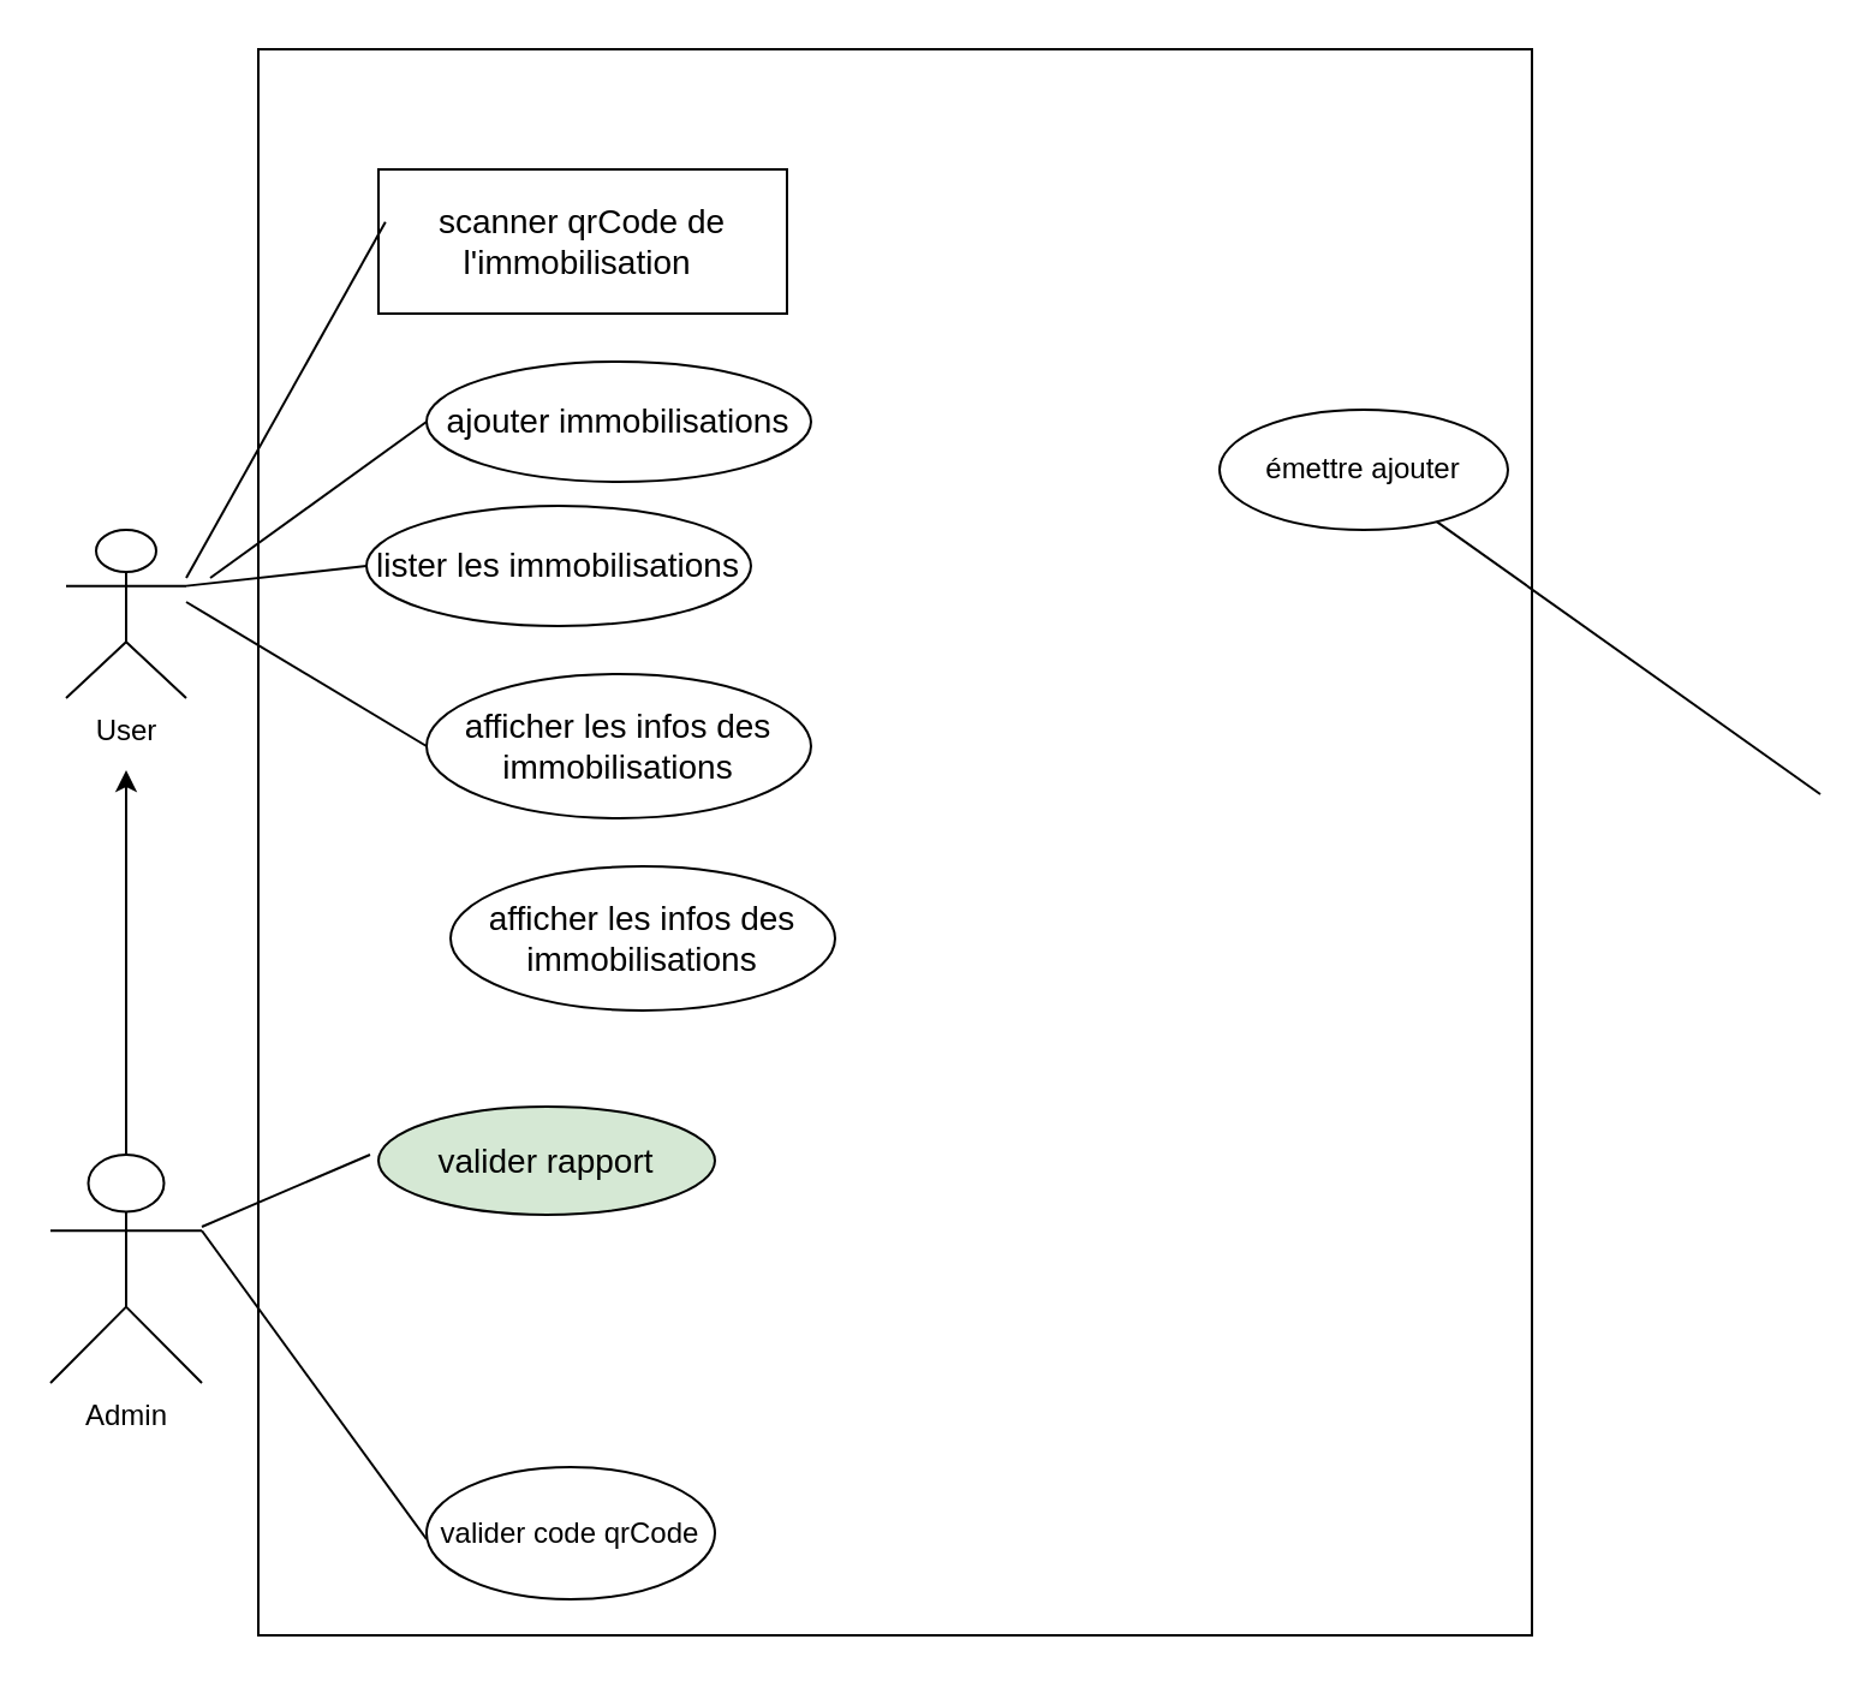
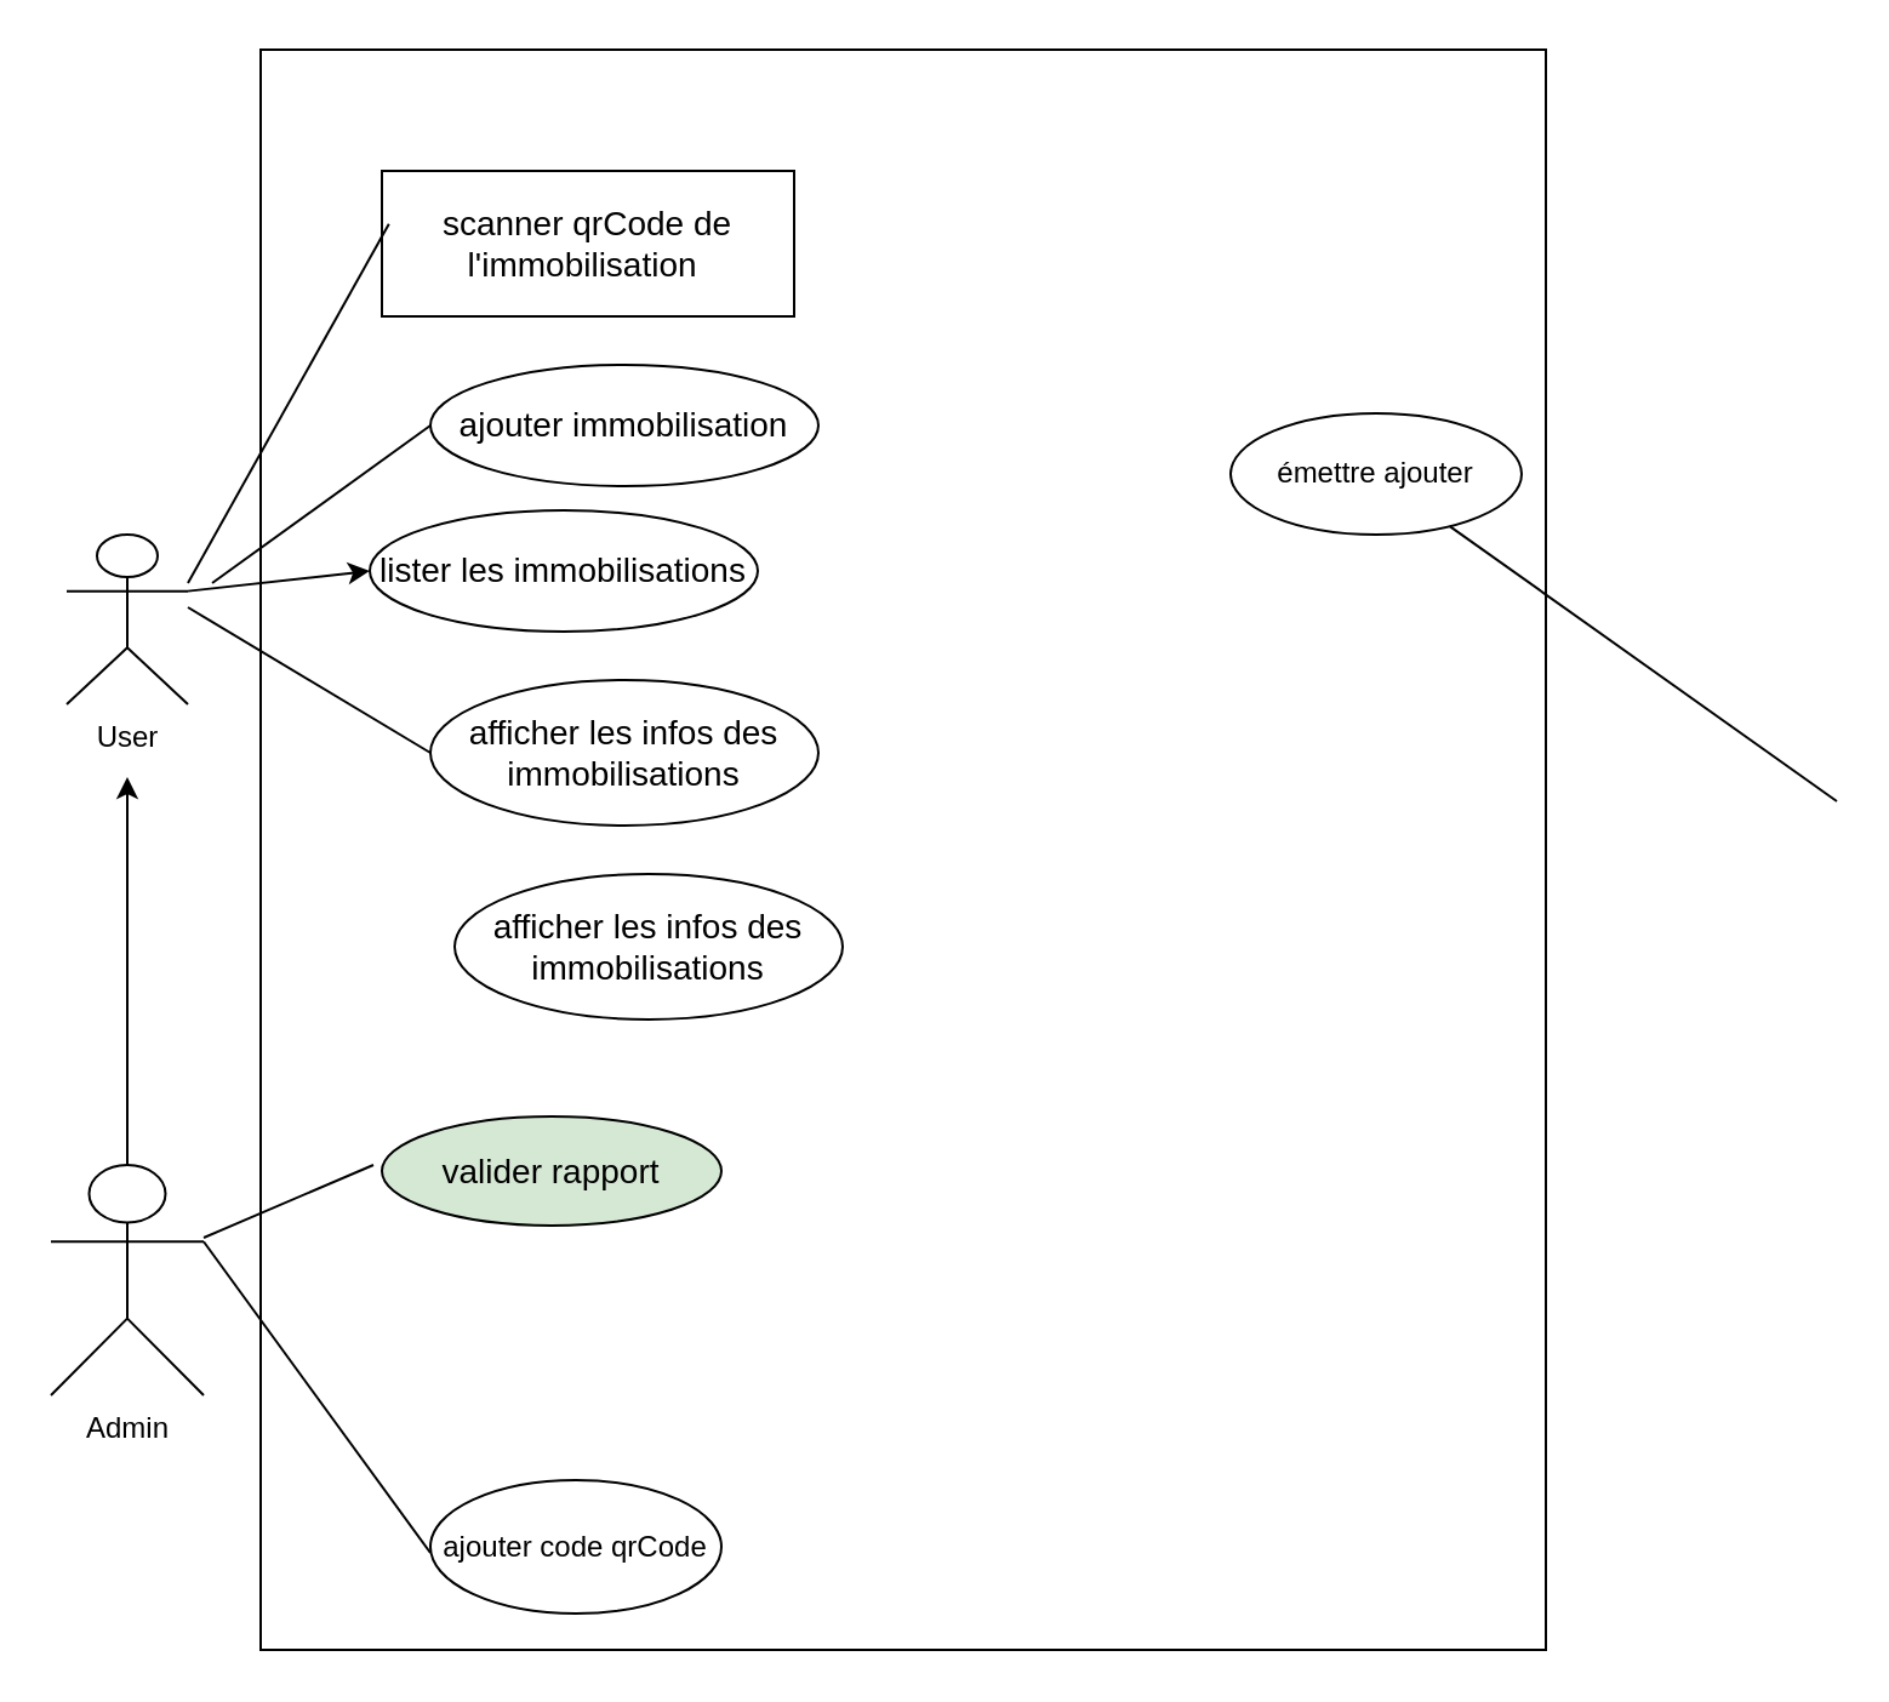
  <mxCell id="0" />
  <mxCell id="1" parent="0" />
  <mxCell id="2" value="" style="rounded=0;whiteSpace=wrap;html=1;" parent="1" vertex="1"><mxGeometry x="107" y="20" width="530" height="660" as="geometry" /></mxCell>
  <mxCell id="3" value="User" style="shape=umlActor;verticalLabelPosition=bottom;verticalAlign=top;html=1;" parent="1" vertex="1"><mxGeometry x="27" y="220" width="50" height="70" as="geometry" /></mxCell>
  <mxCell id="4" value="Admin" style="shape=umlActor;verticalLabelPosition=bottom;verticalAlign=top;html=1;" parent="1" vertex="1"><mxGeometry x="20.5" y="480" width="63" height="95" as="geometry" /></mxCell>
  <mxCell id="5" value="&lt;font style=&quot;font-size: 14px;&quot;&gt;&lt;font style=&quot;vertical-align: inherit;&quot;&gt;&lt;font style=&quot;vertical-align: inherit;&quot;&gt;scanner qrCode de l'&lt;/font&gt;&lt;/font&gt;&lt;font style=&quot;vertical-align: inherit;&quot;&gt;&lt;font style=&quot;vertical-align: inherit;&quot;&gt;immobilisation&lt;/font&gt;&lt;/font&gt;&amp;nbsp;&lt;/font&gt;" style="whiteSpace=wrap;html=1;rounded=0;" parent="1" vertex="1"><mxGeometry x="157" width="170" height="60" as="geometry" y="70" /></mxCell>
  <mxCell id="6" value="&lt;font style=&quot;font-size: 14px;&quot;&gt;afficher les infos des immobilisations&lt;/font&gt;" style="ellipse;whiteSpace=wrap;html=1;" parent="1" vertex="1"><mxGeometry x="177" y="280" width="160" height="60" as="geometry" /></mxCell>
- <mxCell id="7" value="&lt;font style=&quot;font-size: 14px;&quot;&gt;ajouter immobilisations&lt;/font&gt;" style="ellipse;whiteSpace=wrap;html=1;" parent="1" vertex="1"><mxGeometry x="177" y="150" width="160" height="50" as="geometry" /></mxCell>
+ <mxCell id="7" value="&lt;font style=&quot;font-size: 14px;&quot;&gt;ajouter immobilisation&lt;/font&gt;" style="ellipse;whiteSpace=wrap;html=1;" parent="1" vertex="1"><mxGeometry x="177" y="150" width="160" height="50" as="geometry" /></mxCell>
  <mxCell id="8" value="émettre ajouter" style="ellipse;whiteSpace=wrap;html=1;" parent="1" vertex="1"><mxGeometry x="507" y="170" width="120" height="50" as="geometry" /></mxCell>
- <mxCell id="9" value="valider code qrCode" style="ellipse;whiteSpace=wrap;html=1;" parent="1" vertex="1"><mxGeometry x="177" y="610" width="120" height="55" as="geometry" /></mxCell>
+ <mxCell id="9" value="ajouter code qrCode" style="ellipse;whiteSpace=wrap;html=1;" parent="1" vertex="1"><mxGeometry x="177" y="610" width="120" height="55" as="geometry" /></mxCell>
  <mxCell id="10" value="&lt;font style=&quot;font-size: 14px;&quot;&gt;lister les immobilisations&lt;/font&gt;" style="ellipse;whiteSpace=wrap;html=1;" parent="1" vertex="1"><mxGeometry x="152" y="210" width="160" height="50" as="geometry" /></mxCell>
  <mxCell id="11" value="&lt;font style=&quot;font-size: 14px;&quot;&gt;valider rapport&lt;/font&gt;" style="ellipse;whiteSpace=wrap;html=1;fillColor=#d5e8d4;" parent="1" vertex="1"><mxGeometry x="157" y="460" width="140" height="45" as="geometry" /></mxCell>
  <mxCell id="12" value="" style="endArrow=none;html=1;rounded=0;entryX=0.017;entryY=0.365;entryDx=0;entryDy=0;entryPerimeter=0;" parent="1" target="5" edge="1"><mxGeometry width="50" height="50" relative="1" as="geometry"><mxPoint x="77" y="240" as="sourcePoint" /><mxPoint x="107" y="250" as="targetPoint" /></mxGeometry></mxCell>
  <mxCell id="13" value="" style="endArrow=none;html=1;rounded=0;entryX=0;entryY=0.5;entryDx=0;entryDy=0;" parent="1" target="6" edge="1"><mxGeometry width="50" height="50" relative="1" as="geometry"><mxPoint x="77" y="250" as="sourcePoint" /><mxPoint x="147" y="220" as="targetPoint" /></mxGeometry></mxCell>
- <mxCell id="14" value="" style="endArrow=none;html=1;rounded=0;exitX=1;exitY=0.333;exitDx=0;exitDy=0;exitPerimeter=0;entryX=0;entryY=0.5;entryDx=0;entryDy=0;" parent="1" source="3" target="10" edge="1"><mxGeometry width="50" height="50" relative="1" as="geometry"><mxPoint x="50" y="337" as="sourcePoint" /><mxPoint x="159" y="229" as="targetPoint" /></mxGeometry></mxCell>
+ <mxCell id="14" value="" style="endArrow=classic;html=1;rounded=0;exitX=1;exitY=0.333;exitDx=0;exitDy=0;exitPerimeter=0;entryX=0;entryY=0.5;entryDx=0;entryDy=0;" parent="1" source="3" target="10" edge="1"><mxGeometry width="50" height="50" relative="1" as="geometry"><mxPoint x="50" y="337" as="sourcePoint" /><mxPoint x="159" y="229" as="targetPoint" /></mxGeometry></mxCell>
  <mxCell id="15" value="" style="endArrow=none;html=1;rounded=0;entryX=0;entryY=0.5;entryDx=0;entryDy=0;" parent="1" edge="1" target="7"><mxGeometry width="50" height="50" relative="1" as="geometry"><mxPoint x="87" y="240" as="sourcePoint" /><mxPoint x="187" y="170" as="targetPoint" /></mxGeometry></mxCell>
  <mxCell id="16" value="" style="endArrow=none;html=1;rounded=0;" parent="1" source="8" edge="1"><mxGeometry width="50" height="50" relative="1" as="geometry"><mxPoint x="648" y="430" as="sourcePoint" /><mxPoint x="757" y="330" as="targetPoint" /></mxGeometry></mxCell>
  <mxCell id="17" style="edgeStyle=orthogonalEdgeStyle;rounded=0;orthogonalLoop=1;jettySize=auto;html=1;exitX=0.5;exitY=0;exitDx=0;exitDy=0;exitPerimeter=0;" edge="1" parent="1" source="4"><mxGeometry relative="1" as="geometry"><mxPoint x="52" y="320" as="targetPoint" /></mxGeometry></mxCell>
  <mxCell id="18" value="" style="endArrow=none;html=1;rounded=0;exitX=1;exitY=0.333;exitDx=0;exitDy=0;exitPerimeter=0;" edge="1" parent="1" source="4"><mxGeometry width="50" height="50" relative="1" as="geometry"><mxPoint x="157" y="650" as="sourcePoint" /><mxPoint x="177" y="640" as="targetPoint" /><Array as="points"><mxPoint x="177" y="640" /></Array></mxGeometry></mxCell>
  <mxCell id="19" value="&lt;font style=&quot;font-size: 14px;&quot;&gt;afficher les infos des immobilisations&lt;/font&gt;" style="ellipse;whiteSpace=wrap;html=1;" vertex="1" parent="1"><mxGeometry x="187" y="360" width="160" height="60" as="geometry" /></mxCell>
  <mxCell id="20" value="" style="endArrow=none;html=1;rounded=0;" edge="1" parent="1"><mxGeometry width="50" height="50" relative="1" as="geometry"><mxPoint x="83.5" y="510" as="sourcePoint" /><mxPoint x="153.5" y="480" as="targetPoint" /></mxGeometry></mxCell>
